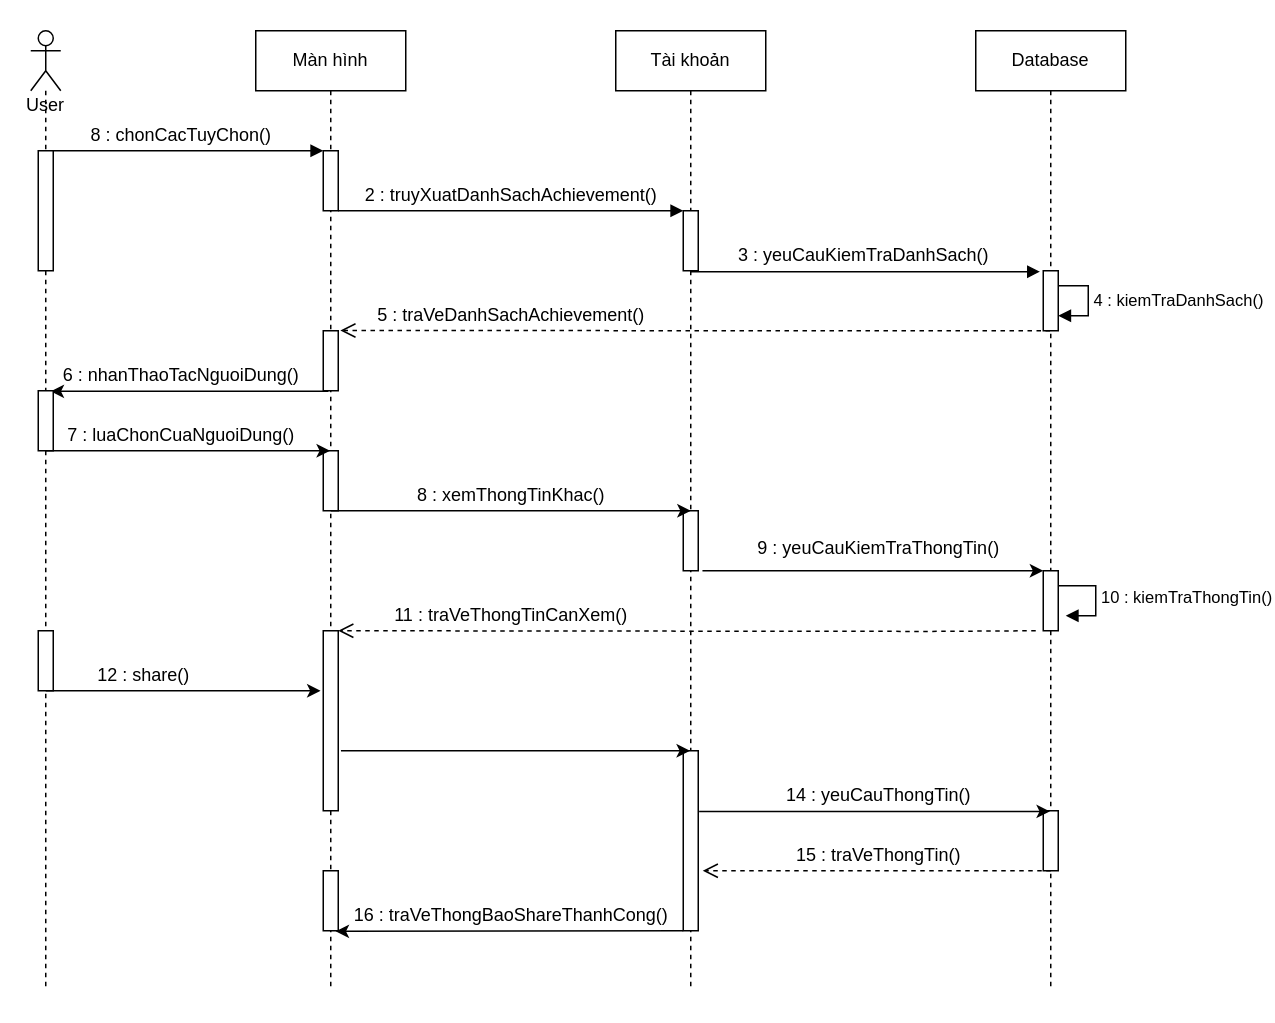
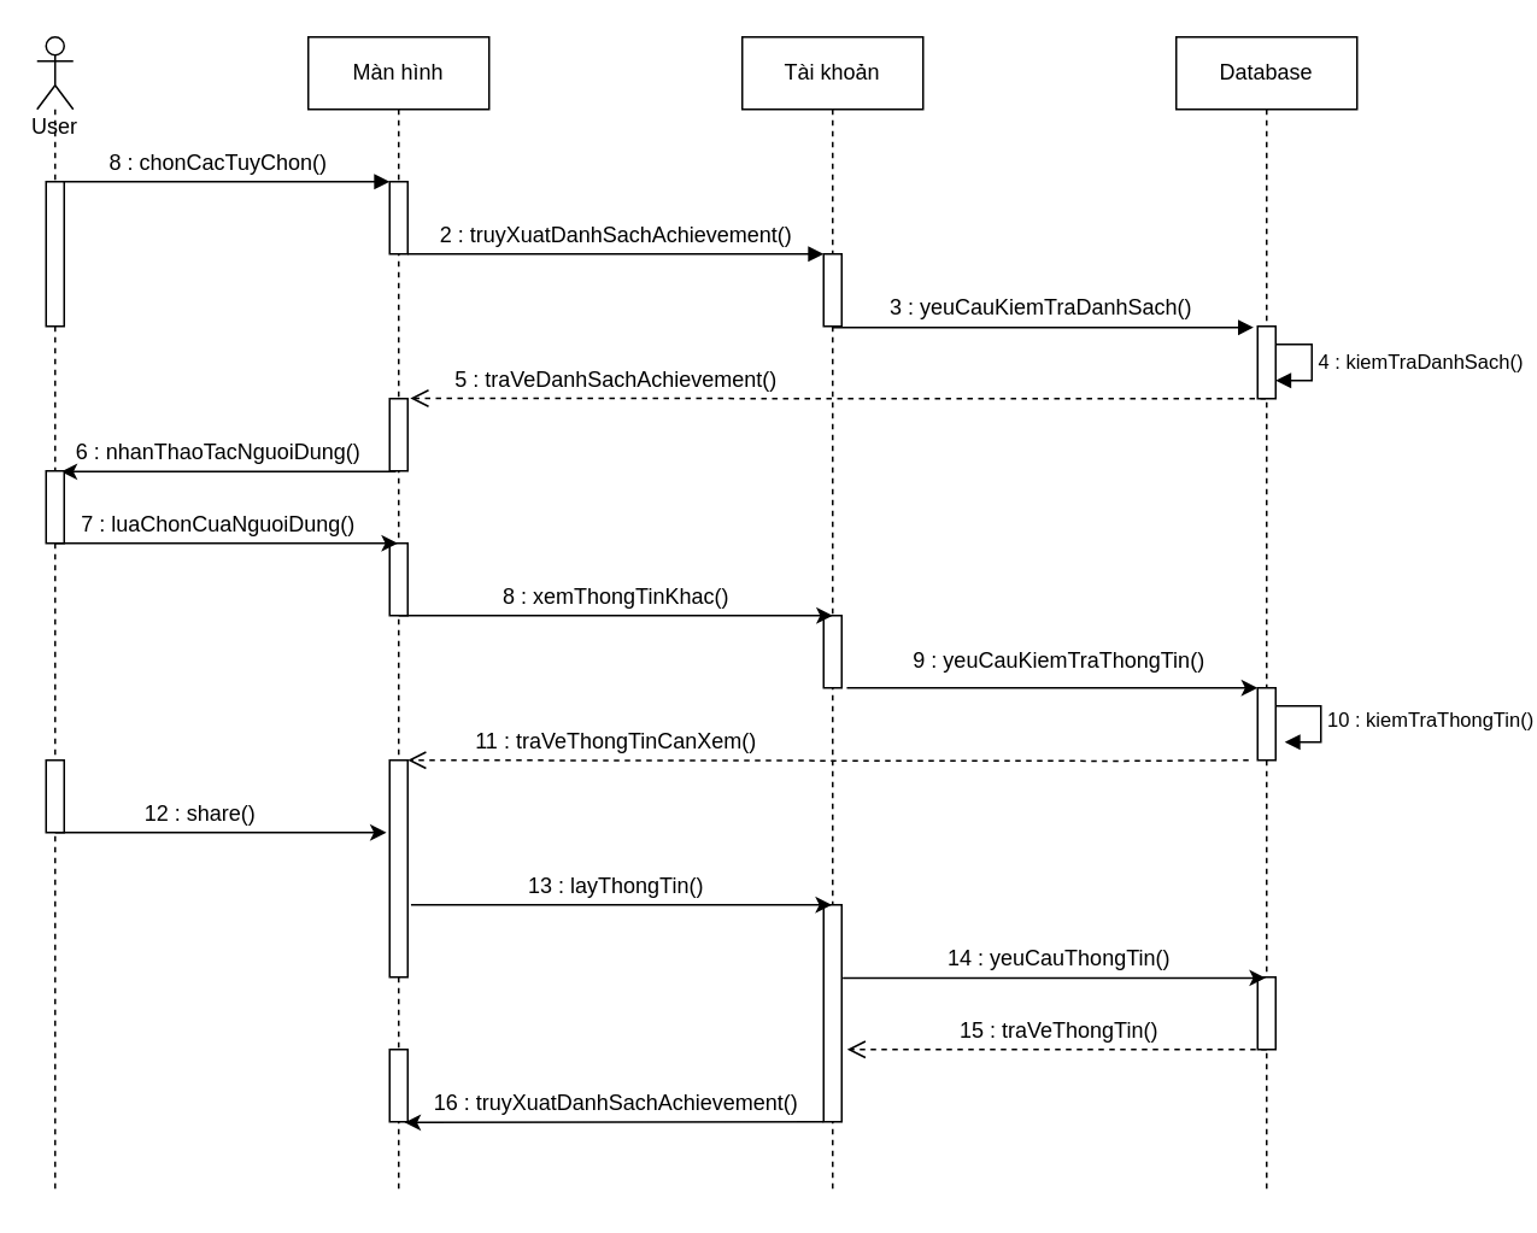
  <mxCell id="0" />
  <mxCell id="1" parent="0" />
  <mxCell id="2" value="&lt;span&gt;Màn hình&lt;/span&gt;" style="shape=umlLifeline;perimeter=lifelinePerimeter;whiteSpace=wrap;html=1;container=1;collapsible=0;recursiveResize=0;outlineConnect=0;" vertex="1" parent="1"><mxGeometry x="170" y="20" width="100" height="640" as="geometry" /></mxCell>
  <mxCell id="3" value="" style="html=1;points=[];perimeter=orthogonalPerimeter;" vertex="1" parent="2"><mxGeometry x="45" y="80" width="10" height="40" as="geometry" /></mxCell>
  <mxCell id="4" value="" style="html=1;points=[];perimeter=orthogonalPerimeter;" vertex="1" parent="2"><mxGeometry x="45" y="200" width="10" height="40" as="geometry" /></mxCell>
  <mxCell id="5" value="" style="html=1;points=[];perimeter=orthogonalPerimeter;" vertex="1" parent="2"><mxGeometry x="45" y="280" width="10" height="40" as="geometry" /></mxCell>
  <mxCell id="6" value="" style="html=1;points=[];perimeter=orthogonalPerimeter;" vertex="1" parent="2"><mxGeometry x="45" y="400" width="10" height="120" as="geometry" /></mxCell>
  <mxCell id="7" value="" style="html=1;verticalAlign=bottom;endArrow=open;dashed=1;endSize=8;" edge="1" parent="2"><mxGeometry relative="1" as="geometry"><mxPoint x="520" y="400" as="sourcePoint" /><mxPoint x="55" y="400" as="targetPoint" /><Array as="points"><mxPoint x="450.25" y="400.44" /></Array></mxGeometry></mxCell>
  <mxCell id="8" value="&lt;span&gt;Tài khoản&lt;/span&gt;" style="shape=umlLifeline;perimeter=lifelinePerimeter;whiteSpace=wrap;html=1;container=1;collapsible=0;recursiveResize=0;outlineConnect=0;" vertex="1" parent="1"><mxGeometry x="410" y="20" width="100" height="640" as="geometry" /></mxCell>
  <mxCell id="9" value="" style="html=1;points=[];perimeter=orthogonalPerimeter;" vertex="1" parent="8"><mxGeometry x="45" y="120" width="10" height="40" as="geometry" /></mxCell>
  <mxCell id="10" value="" style="html=1;points=[];perimeter=orthogonalPerimeter;" vertex="1" parent="8"><mxGeometry x="45" y="320" width="10" height="40" as="geometry" /></mxCell>
  <mxCell id="11" value="" style="html=1;points=[];perimeter=orthogonalPerimeter;" vertex="1" parent="8"><mxGeometry x="45" y="480" width="10" height="120" as="geometry" /></mxCell>
  <mxCell id="12" value="Database" style="shape=umlLifeline;perimeter=lifelinePerimeter;whiteSpace=wrap;html=1;container=1;collapsible=0;recursiveResize=0;outlineConnect=0;" vertex="1" parent="1"><mxGeometry x="650" y="20" width="100" height="640" as="geometry" /></mxCell>
  <mxCell id="13" value="" style="html=1;points=[];perimeter=orthogonalPerimeter;" vertex="1" parent="12"><mxGeometry x="45" y="160" width="10" height="40" as="geometry" /></mxCell>
  <mxCell id="14" value="" style="html=1;points=[];perimeter=orthogonalPerimeter;" vertex="1" parent="12"><mxGeometry x="45" y="360" width="10" height="40" as="geometry" /></mxCell>
  <mxCell id="15" value="" style="html=1;points=[];perimeter=orthogonalPerimeter;" vertex="1" parent="12"><mxGeometry x="45" y="520" width="10" height="40" as="geometry" /></mxCell>
  <mxCell id="16" style="edgeStyle=none;rounded=0;orthogonalLoop=1;jettySize=auto;html=1;" edge="1" parent="1" target="2"><mxGeometry relative="1" as="geometry"><mxPoint x="30" y="300" as="sourcePoint" /><mxPoint x="212" y="299" as="targetPoint" /></mxGeometry></mxCell>
  <mxCell id="17" value="" style="html=1;verticalAlign=bottom;endArrow=block;" edge="1" parent="1"><mxGeometry width="80" relative="1" as="geometry"><mxPoint x="30" y="100" as="sourcePoint" /><mxPoint x="215" y="100" as="targetPoint" /><Array as="points"><mxPoint x="180" y="100" /></Array></mxGeometry></mxCell>
  <mxCell id="18" value="8 : chonCacTuyChon()" style="text;html=1;align=center;verticalAlign=middle;resizable=0;points=[];autosize=1;" vertex="1" parent="1"><mxGeometry x="50" y="80" width="140" height="20" as="geometry" /></mxCell>
  <mxCell id="19" value="" style="html=1;verticalAlign=bottom;endArrow=block;" edge="1" parent="1"><mxGeometry width="80" relative="1" as="geometry"><mxPoint x="225" y="140" as="sourcePoint" /><mxPoint x="455" y="140" as="targetPoint" /></mxGeometry></mxCell>
  <mxCell id="20" value="2 : truyXuatDanhSachAchievement()" style="text;html=1;align=center;verticalAlign=middle;resizable=0;points=[];autosize=1;" vertex="1" parent="1"><mxGeometry x="235" y="120" width="210" height="20" as="geometry" /></mxCell>
  <mxCell id="21" value="" style="html=1;verticalAlign=bottom;endArrow=block;entryX=-0.22;entryY=0.171;entryDx=0;entryDy=0;entryPerimeter=0;" edge="1" parent="1" source="8"><mxGeometry width="80" relative="1" as="geometry"><mxPoint x="469" y="181" as="sourcePoint" /><mxPoint x="692.8" y="180.63" as="targetPoint" /></mxGeometry></mxCell>
  <mxCell id="22" value="3 : yeuCauKiemTraDanhSach()" style="text;html=1;align=center;verticalAlign=middle;resizable=0;points=[];autosize=1;" vertex="1" parent="1"><mxGeometry x="485" y="160" width="180" height="20" as="geometry" /></mxCell>
  <mxCell id="23" value="" style="html=1;verticalAlign=bottom;endArrow=open;dashed=1;endSize=8;entryX=1.14;entryY=0.245;entryDx=0;entryDy=0;entryPerimeter=0;" edge="1" parent="1" source="12"><mxGeometry relative="1" as="geometry"><mxPoint x="600" y="220" as="sourcePoint" /><mxPoint x="226.4" y="219.85" as="targetPoint" /><Array as="points"><mxPoint x="630" y="220" /></Array></mxGeometry></mxCell>
  <mxCell id="24" value="4 : kiemTraDanhSach()" style="edgeStyle=orthogonalEdgeStyle;html=1;align=left;spacingLeft=2;endArrow=block;rounded=0;entryX=1;entryY=0;exitX=1;exitY=0.25;exitDx=0;exitDy=0;exitPerimeter=0;" edge="1" parent="1" source="13"><mxGeometry relative="1" as="geometry"><mxPoint x="710" y="190" as="sourcePoint" /><Array as="points"><mxPoint x="725" y="190" /><mxPoint x="725" y="210" /></Array><mxPoint x="705" y="210" as="targetPoint" /></mxGeometry></mxCell>
  <mxCell id="25" value="5 : traVeDanhSachAchievement()" style="text;html=1;align=center;verticalAlign=middle;resizable=0;points=[];autosize=1;" vertex="1" parent="1"><mxGeometry x="245" y="200" width="190" height="20" as="geometry" /></mxCell>
  <mxCell id="26" style="edgeStyle=none;rounded=0;orthogonalLoop=1;jettySize=auto;html=1;exitX=0.34;exitY=1.01;exitDx=0;exitDy=0;exitPerimeter=0;" edge="1" parent="1" source="4"><mxGeometry relative="1" as="geometry"><mxPoint x="206.8" y="260" as="sourcePoint" /><mxPoint x="33.2" y="260.4" as="targetPoint" /></mxGeometry></mxCell>
  <mxCell id="27" value="6 : nhanThaoTacNguoiDung()" style="text;html=1;align=center;verticalAlign=middle;resizable=0;points=[];autosize=1;" vertex="1" parent="1"><mxGeometry x="35" y="240" width="170" height="20" as="geometry" /></mxCell>
  <mxCell id="28" value="7 : luaChonCuaNguoiDung()" style="text;html=1;align=center;verticalAlign=middle;resizable=0;points=[];autosize=1;" vertex="1" parent="1"><mxGeometry x="35" y="280" width="170" height="20" as="geometry" /></mxCell>
  <mxCell id="29" style="edgeStyle=none;rounded=0;orthogonalLoop=1;jettySize=auto;html=1;entryX=0.5;entryY=0;entryDx=0;entryDy=0;entryPerimeter=0;" edge="1" parent="1" target="10"><mxGeometry relative="1" as="geometry"><mxPoint x="220" y="340" as="sourcePoint" /><mxPoint x="451" y="340" as="targetPoint" /></mxGeometry></mxCell>
  <mxCell id="30" value="8 : xemThongTinKhac()" style="text;html=1;align=center;verticalAlign=middle;resizable=0;points=[];autosize=1;" vertex="1" parent="1"><mxGeometry x="270" y="320" width="140" height="20" as="geometry" /></mxCell>
  <mxCell id="31" style="edgeStyle=none;rounded=0;orthogonalLoop=1;jettySize=auto;html=1;exitX=1.06;exitY=0.611;exitDx=0;exitDy=0;exitPerimeter=0;entryX=-0.22;entryY=0.611;entryDx=0;entryDy=0;entryPerimeter=0;" edge="1" parent="1"><mxGeometry relative="1" as="geometry"><mxPoint x="467.8" y="380" as="sourcePoint" /><mxPoint x="695" y="380" as="targetPoint" /></mxGeometry></mxCell>
  <mxCell id="32" value="9 : yeuCauKiemTraThongTin()" style="text;html=1;align=center;verticalAlign=middle;resizable=0;points=[];autosize=1;" vertex="1" parent="1"><mxGeometry x="495" y="355" width="180" height="20" as="geometry" /></mxCell>
  <mxCell id="33" value="10 : kiemTraThongTin()" style="edgeStyle=orthogonalEdgeStyle;html=1;align=left;spacingLeft=2;endArrow=block;rounded=0;entryX=1;entryY=0;" edge="1" parent="1"><mxGeometry relative="1" as="geometry"><mxPoint x="705" y="390" as="sourcePoint" /><Array as="points"><mxPoint x="730" y="390" /></Array><mxPoint x="710" y="410" as="targetPoint" /></mxGeometry></mxCell>
  <mxCell id="34" value="11 : traVeThongTinCanXem()" style="text;html=1;align=center;verticalAlign=middle;resizable=0;points=[];autosize=1;" vertex="1" parent="1"><mxGeometry x="255" y="400" width="170" height="20" as="geometry" /></mxCell>
  <mxCell id="35" style="edgeStyle=none;rounded=0;orthogonalLoop=1;jettySize=auto;html=1;exitX=1.04;exitY=0.517;exitDx=0;exitDy=0;exitPerimeter=0;entryX=-0.14;entryY=0.517;entryDx=0;entryDy=0;entryPerimeter=0;" edge="1" parent="1"><mxGeometry relative="1" as="geometry"><mxPoint x="30" y="460" as="sourcePoint" /><mxPoint x="213.2" y="460" as="targetPoint" /></mxGeometry></mxCell>
- <mxCell id="36" value="12 : share()" style="text;html=1;align=center;verticalAlign=middle;resizable=0;points=[];autosize=1;" vertex="1" parent="1"><mxGeometry x="55" y="440" width="80" height="20" as="geometry" /></mxCell>
+ <mxCell id="36" value="12 : share()" style="text;html=1;align=center;verticalAlign=middle;resizable=0;points=[];autosize=1;" vertex="1" parent="1"><mxGeometry x="70" y="440" width="80" height="20" as="geometry" /></mxCell>
  <mxCell id="37" value="User" style="shape=umlLifeline;participant=umlActor;perimeter=lifelinePerimeter;whiteSpace=wrap;html=1;container=1;collapsible=0;recursiveResize=0;verticalAlign=top;spacingTop=36;outlineConnect=0;" vertex="1" parent="1"><mxGeometry x="20" y="20" width="20" height="640" as="geometry" /></mxCell>
  <mxCell id="38" value="" style="html=1;points=[];perimeter=orthogonalPerimeter;" vertex="1" parent="37"><mxGeometry x="5" y="80" width="10" height="80" as="geometry" /></mxCell>
  <mxCell id="39" value="" style="html=1;points=[];perimeter=orthogonalPerimeter;" vertex="1" parent="37"><mxGeometry x="5" y="240" width="10" height="40" as="geometry" /></mxCell>
  <mxCell id="40" value="" style="html=1;points=[];perimeter=orthogonalPerimeter;" vertex="1" parent="37"><mxGeometry x="5" y="400" width="10" height="40" as="geometry" /></mxCell>
  <mxCell id="41" value="14 : yeuCauThongTin()" style="text;html=1;align=center;verticalAlign=middle;resizable=0;points=[];autosize=1;" vertex="1" parent="1"><mxGeometry x="515" y="520" width="140" height="20" as="geometry" /></mxCell>
  <mxCell id="42" style="edgeStyle=none;rounded=0;orthogonalLoop=1;jettySize=auto;html=1;exitX=1.04;exitY=0.517;exitDx=0;exitDy=0;exitPerimeter=0;" edge="1" parent="1" target="8"><mxGeometry relative="1" as="geometry"><mxPoint x="226.8" y="500" as="sourcePoint" /><mxPoint x="410" y="500" as="targetPoint" /></mxGeometry></mxCell>
+ <mxCell id="43" value="13 : layThongTin()" style="text;html=1;align=center;verticalAlign=middle;resizable=0;points=[];autosize=1;" vertex="1" parent="1"><mxGeometry x="285" y="480" width="110" height="20" as="geometry" /></mxCell>
  <mxCell id="44" style="edgeStyle=none;rounded=0;orthogonalLoop=1;jettySize=auto;html=1;exitX=1.06;exitY=0.337;exitDx=0;exitDy=0;exitPerimeter=0;" edge="1" parent="1" source="11" target="12"><mxGeometry relative="1" as="geometry"><mxPoint x="470" y="540" as="sourcePoint" /><mxPoint x="645" y="540" as="targetPoint" /></mxGeometry></mxCell>
  <mxCell id="45" value="15 : traVeThongTin()" style="text;html=1;align=center;verticalAlign=middle;resizable=0;points=[];autosize=1;" vertex="1" parent="1"><mxGeometry x="520" y="560" width="130" height="20" as="geometry" /></mxCell>
  <mxCell id="46" value="" style="html=1;points=[];perimeter=orthogonalPerimeter;" vertex="1" parent="1"><mxGeometry x="215" y="580" width="10" height="40" as="geometry" /></mxCell>
  <mxCell id="47" value="" style="html=1;verticalAlign=bottom;endArrow=open;dashed=1;endSize=8;" edge="1" parent="1"><mxGeometry relative="1" as="geometry"><mxPoint x="700" y="580" as="sourcePoint" /><mxPoint x="468" y="580" as="targetPoint" /><Array as="points" /></mxGeometry></mxCell>
  <mxCell id="48" style="edgeStyle=none;rounded=0;orthogonalLoop=1;jettySize=auto;html=1;entryX=0.82;entryY=1.01;entryDx=0;entryDy=0;entryPerimeter=0;" edge="1" parent="1" source="11" target="46"><mxGeometry relative="1" as="geometry"><mxPoint x="230" y="620" as="targetPoint" /></mxGeometry></mxCell>
- <mxCell id="49" value="16 : traVeThongBaoShareThanhCong()" style="text;html=1;align=center;verticalAlign=middle;resizable=0;points=[];autosize=1;" vertex="1" parent="1"><mxGeometry x="225" y="600" width="230" height="20" as="geometry" /></mxCell>
+ <mxCell id="49" value="16 : truyXuatDanhSachAchievement()" style="text;html=1;align=center;verticalAlign=middle;resizable=0;points=[];autosize=1;" vertex="1" parent="1"><mxGeometry x="225" y="600" width="230" height="20" as="geometry" /></mxCell>
